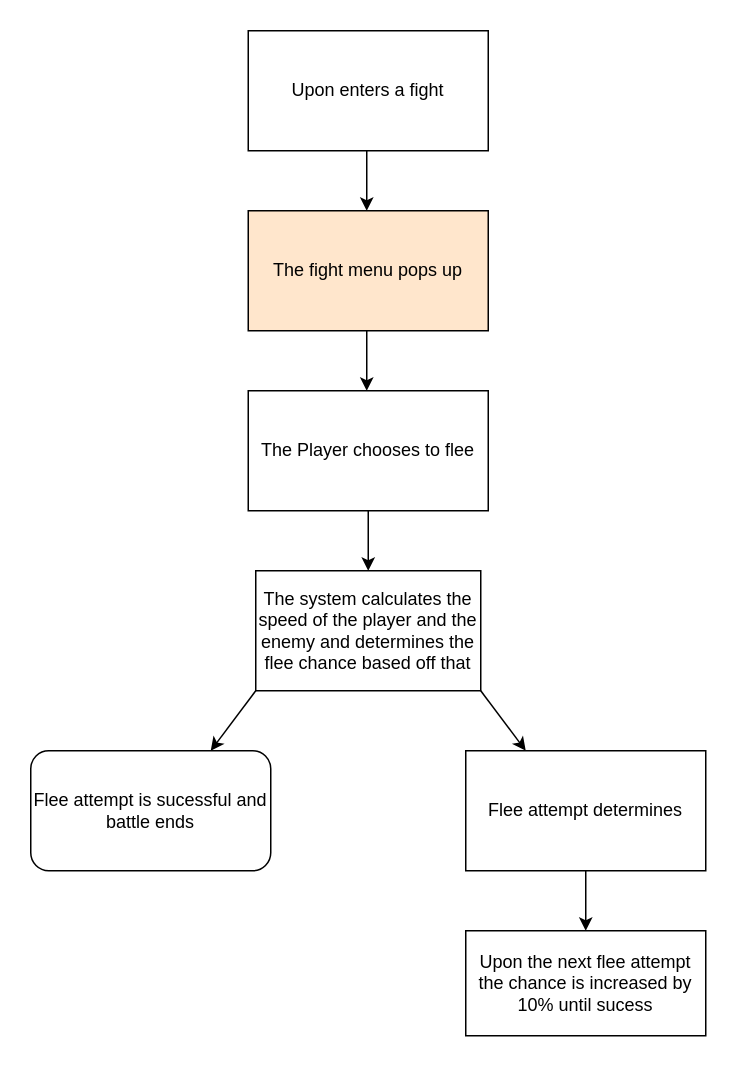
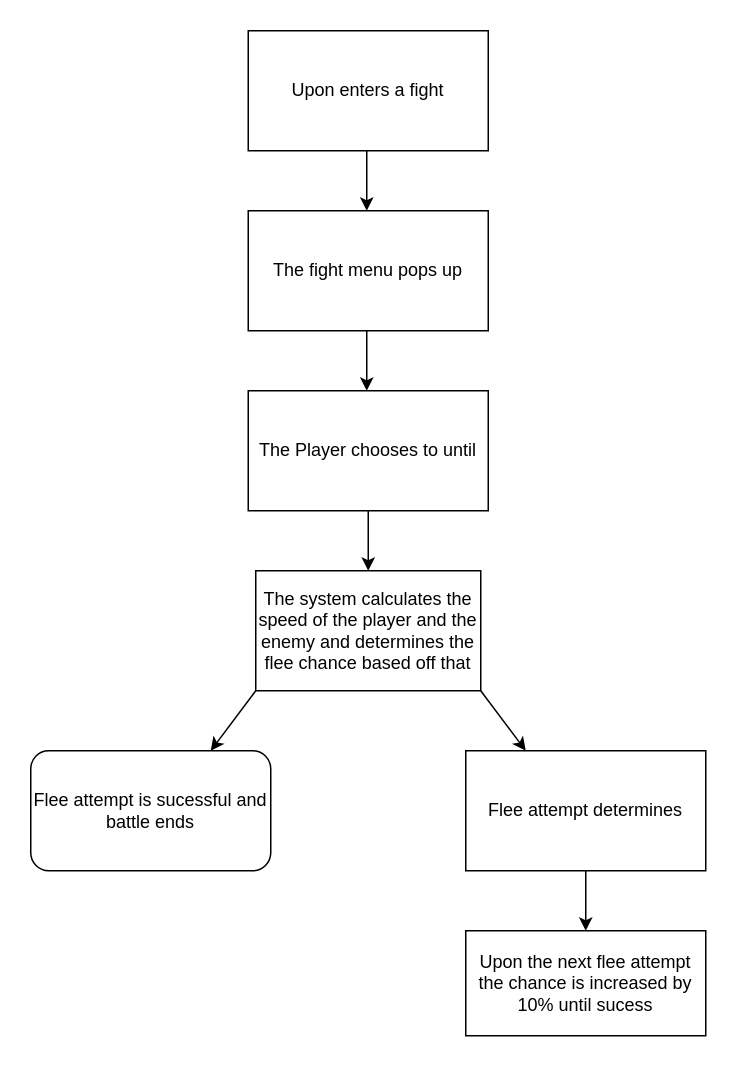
  <mxCell id="0" />
  <mxCell id="1" parent="0" />
  <mxCell id="2" value="Upon enters a fight" style="rounded=0;whiteSpace=wrap;html=1;" parent="1" vertex="1"><mxGeometry x="165" width="160" height="80" as="geometry" y="20" /></mxCell>
- <mxCell id="3" value="The fight menu pops up" style="rounded=0;whiteSpace=wrap;html=1;fillColor=#ffe6cc;" parent="1" vertex="1"><mxGeometry x="165" y="140" width="160" height="80" as="geometry" /></mxCell>
- <mxCell id="4" value="The Player chooses to flee" style="rounded=0;whiteSpace=wrap;html=1;" parent="1" vertex="1"><mxGeometry x="165" y="260" width="160" height="80" as="geometry" /></mxCell>
+ <mxCell id="3" value="The fight menu pops up" style="rounded=0;whiteSpace=wrap;html=1;" parent="1" vertex="1"><mxGeometry x="165" y="140" width="160" height="80" as="geometry" /></mxCell>
+ <mxCell id="4" value="The Player chooses to until" style="rounded=0;whiteSpace=wrap;html=1;" parent="1" vertex="1"><mxGeometry x="165" y="260" width="160" height="80" as="geometry" /></mxCell>
  <mxCell id="5" value="The system calculates the speed of the player and the enemy and determines the flee chance based off that" style="rounded=0;whiteSpace=wrap;html=1;" parent="1" vertex="1"><mxGeometry x="170" y="380" width="150" height="80" as="geometry" /></mxCell>
  <mxCell id="6" value="" style="endArrow=classic;html=1;rounded=0;entryX=0.5;entryY=0;entryDx=0;entryDy=0;" parent="1" edge="1" target="5"><mxGeometry width="50" height="50" relative="1" as="geometry"><mxPoint x="245" y="340" as="sourcePoint" /><mxPoint x="285" y="375" as="targetPoint" /></mxGeometry></mxCell>
  <mxCell id="7" value="" style="endArrow=classic;html=1;rounded=0;" parent="1" edge="1"><mxGeometry width="50" height="50" relative="1" as="geometry"><mxPoint x="244" y="100" as="sourcePoint" /><mxPoint x="244" y="140" as="targetPoint" /></mxGeometry></mxCell>
  <mxCell id="8" value="" style="endArrow=classic;html=1;rounded=0;" parent="1" edge="1"><mxGeometry width="50" height="50" relative="1" as="geometry"><mxPoint x="244" y="220" as="sourcePoint" /><mxPoint x="244" y="260" as="targetPoint" /></mxGeometry></mxCell>
  <mxCell id="9" value="Flee attempt is sucessful and battle ends" style="whiteSpace=wrap;html=1;rounded=1;" vertex="1" parent="1"><mxGeometry x="20" y="500" width="160" height="80" as="geometry" /></mxCell>
  <mxCell id="10" value="" style="endArrow=classic;html=1;rounded=0;entryX=0.75;entryY=0;entryDx=0;entryDy=0;" edge="1" parent="1" target="9"><mxGeometry width="50" height="50" relative="1" as="geometry"><mxPoint x="170" y="460" as="sourcePoint" /><mxPoint x="220" y="410" as="targetPoint" /></mxGeometry></mxCell>
  <mxCell id="11" value="Flee attempt determines " style="rounded=0;whiteSpace=wrap;html=1;" vertex="1" parent="1"><mxGeometry x="310" y="500" width="160" height="80" as="geometry" /></mxCell>
  <mxCell id="12" value="" style="endArrow=classic;html=1;rounded=0;entryX=0.25;entryY=0;entryDx=0;entryDy=0;exitX=1;exitY=1;exitDx=0;exitDy=0;" edge="1" parent="1" source="5" target="11"><mxGeometry width="50" height="50" relative="1" as="geometry"><mxPoint x="275" y="460" as="sourcePoint" /><mxPoint x="325" y="410" as="targetPoint" /></mxGeometry></mxCell>
  <mxCell id="13" value="Upon the next flee attempt the chance is increased by 10% until sucess" style="rounded=0;whiteSpace=wrap;html=1;" vertex="1" parent="1"><mxGeometry x="310" y="620" width="160" height="70" as="geometry" /></mxCell>
  <mxCell id="14" value="" style="endArrow=classic;html=1;rounded=0;" edge="1" parent="1" target="13"><mxGeometry width="50" height="50" relative="1" as="geometry"><mxPoint x="390" y="580" as="sourcePoint" /><mxPoint x="440" y="530" as="targetPoint" /></mxGeometry></mxCell>
